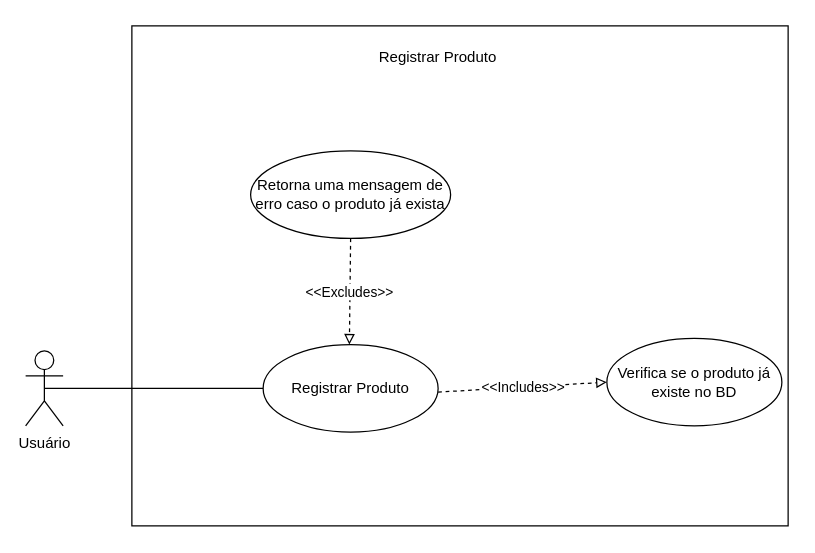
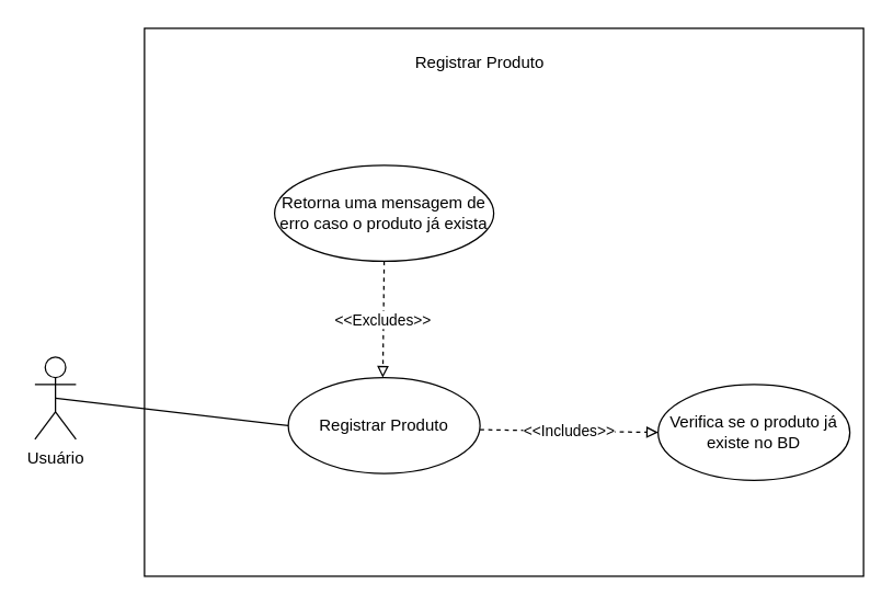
  <mxCell id="0" />
  <mxCell id="1" parent="0" />
  <mxCell id="2" value="" style="rounded=0;whiteSpace=wrap;html=1;" vertex="1" parent="1"><mxGeometry x="105" y="20" width="525" height="400" as="geometry" /></mxCell>
- <mxCell id="3" value="Usuário" style="shape=umlActor;verticalLabelPosition=bottom;verticalAlign=top;html=1;outlineConnect=0;" vertex="1" parent="1"><mxGeometry x="20" y="280" width="30" height="60" as="geometry" /></mxCell>
+ <mxCell id="3" value="Usuário" style="shape=umlActor;verticalLabelPosition=bottom;verticalAlign=top;html=1;outlineConnect=0;" vertex="1" parent="1"><mxGeometry x="25" y="260" width="30" height="60" as="geometry" /></mxCell>
  <mxCell id="4" value="Registrar Produto" style="ellipse;whiteSpace=wrap;html=1;" vertex="1" parent="1"><mxGeometry x="210" y="275" width="140" height="70" as="geometry" /></mxCell>
  <mxCell id="5" value="" style="endArrow=none;html=1;rounded=0;entryX=0;entryY=0.5;entryDx=0;entryDy=0;exitX=0.5;exitY=0.5;exitDx=0;exitDy=0;exitPerimeter=0;" edge="1" parent="1" source="3" target="4"><mxGeometry width="50" height="50" relative="1" as="geometry"><mxPoint x="40" y="310" as="sourcePoint" /><mxPoint x="90" y="260" as="targetPoint" /></mxGeometry></mxCell>
  <mxCell id="6" value="Registrar Produto" style="text;html=1;align=center;verticalAlign=middle;whiteSpace=wrap;rounded=0;" vertex="1" parent="1"><mxGeometry x="280" y="30" width="140" height="30" as="geometry" /></mxCell>
- <mxCell id="7" value="Verifica se o produto já existe no BD" style="ellipse;whiteSpace=wrap;html=1;" vertex="1" parent="1"><mxGeometry x="485" y="270" width="140" height="70" as="geometry" /></mxCell>
+ <mxCell id="7" value="Verifica se o produto já existe no BD" style="ellipse;whiteSpace=wrap;html=1;" vertex="1" parent="1"><mxGeometry x="480" y="280" width="140" height="70" as="geometry" /></mxCell>
  <mxCell id="8" value="&amp;lt;&amp;lt;Includes&amp;gt;&amp;gt;" style="endArrow=block;dashed=1;html=1;rounded=0;entryX=0;entryY=0.5;entryDx=0;entryDy=0;endFill=0;" edge="1" parent="1" target="7"><mxGeometry width="50" height="50" relative="1" as="geometry"><mxPoint x="350" y="313" as="sourcePoint" /><mxPoint x="395" y="267" as="targetPoint" /></mxGeometry></mxCell>
  <mxCell id="9" value="Retorna uma mensagem de erro caso o produto já exista" style="ellipse;whiteSpace=wrap;html=1;" vertex="1" parent="1"><mxGeometry x="200" y="120" width="160" height="70" as="geometry" /></mxCell>
  <mxCell id="10" value="&amp;lt;&amp;lt;Excludes&amp;gt;&amp;gt;" style="endArrow=block;dashed=1;html=1;rounded=0;entryX=0.5;entryY=0;entryDx=0;entryDy=0;endFill=0;exitX=0.5;exitY=1;exitDx=0;exitDy=0;" edge="1" parent="1" source="9"><mxGeometry width="50" height="50" relative="1" as="geometry"><mxPoint x="209" y="220" as="sourcePoint" /><mxPoint x="279" y="275" as="targetPoint" /></mxGeometry></mxCell>
